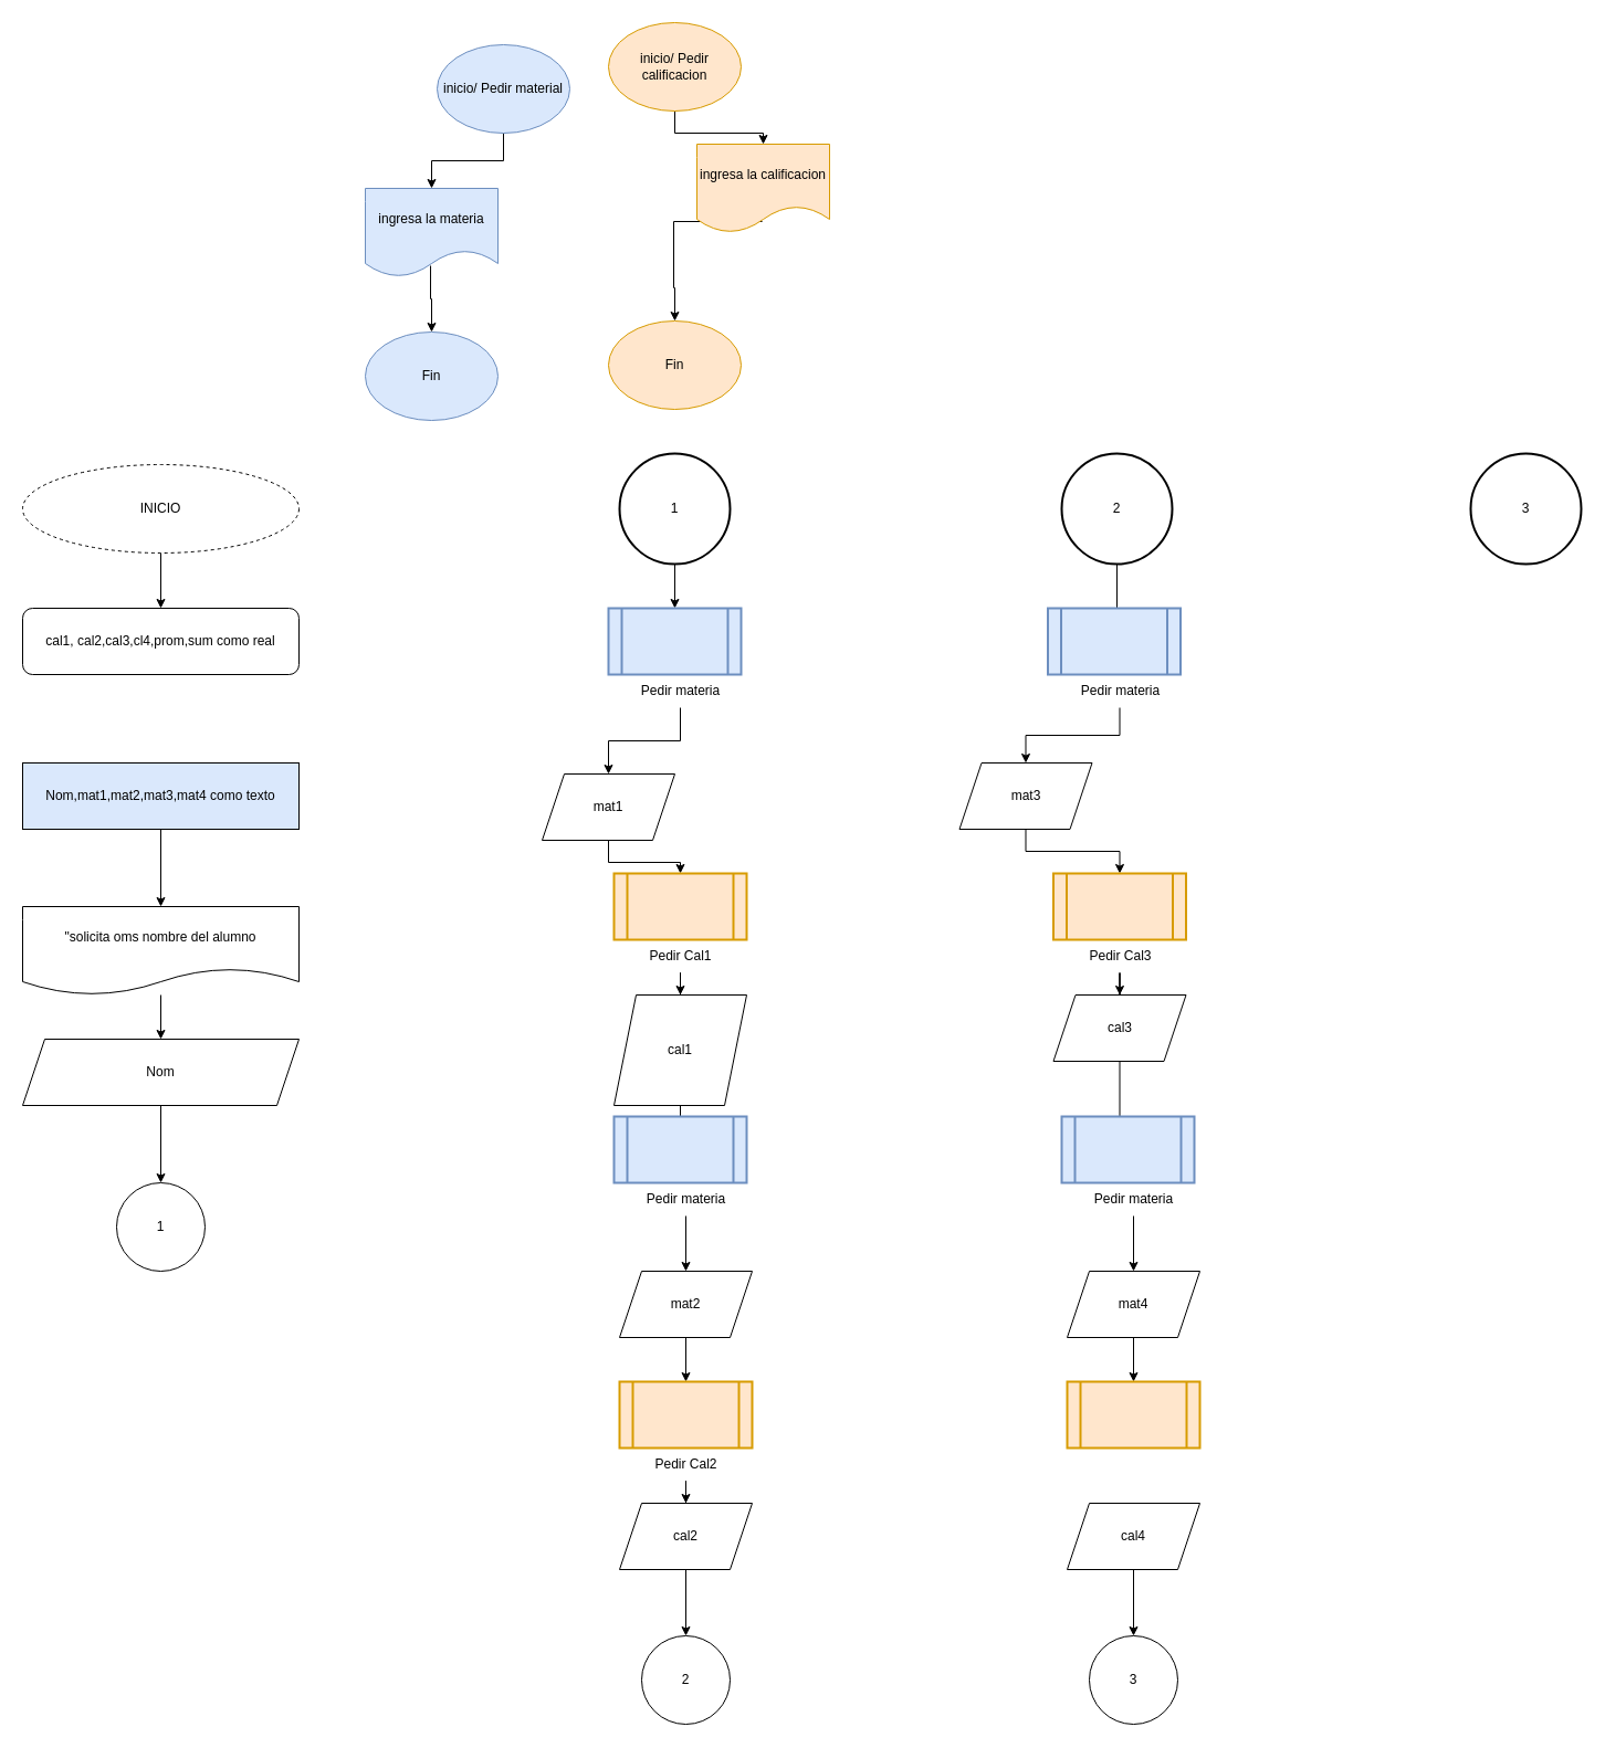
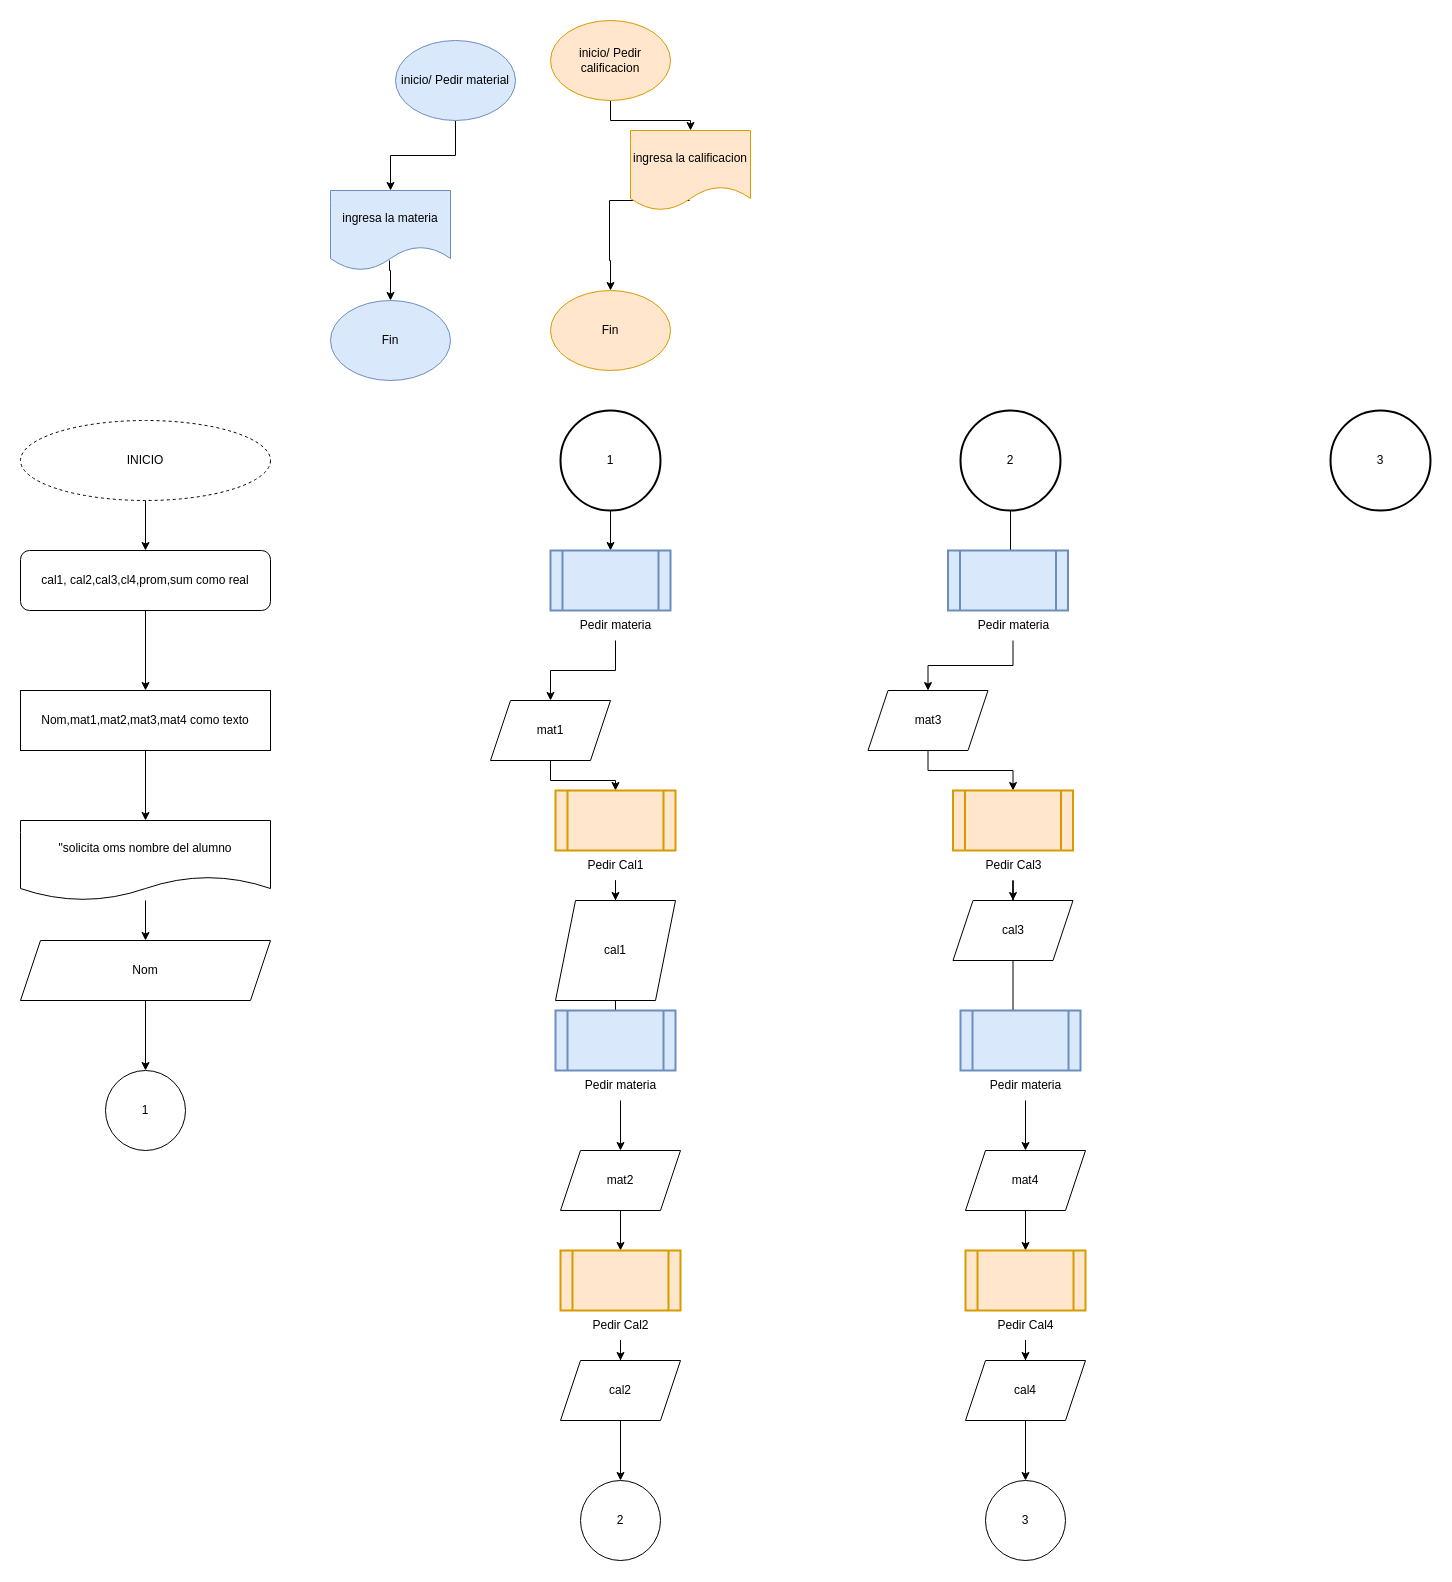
  <mxCell id="0" />
  <mxCell id="1" parent="0" />
  <mxCell id="2" value="" style="edgeStyle=orthogonalEdgeStyle;rounded=0;orthogonalLoop=1;jettySize=auto;html=1;" edge="1" parent="1" source="3" target="5"><mxGeometry relative="1" as="geometry" /></mxCell>
  <mxCell id="3" value="INICIO" style="ellipse;whiteSpace=wrap;html=1;dashed=1;" vertex="1" parent="1"><mxGeometry x="20" y="420" width="250" height="80" as="geometry" /></mxCell>
+ <mxCell id="4" value="" style="edgeStyle=orthogonalEdgeStyle;rounded=0;orthogonalLoop=1;jettySize=auto;html=1;" edge="1" parent="1" source="5" target="7"><mxGeometry relative="1" as="geometry" /></mxCell>
  <mxCell id="5" value="cal1, cal2,cal3,cl4,prom,sum como real" style="whiteSpace=wrap;html=1;rounded=1;" vertex="1" parent="1"><mxGeometry x="20" y="550" width="250" height="60" as="geometry" /></mxCell>
  <mxCell id="6" value="" style="edgeStyle=orthogonalEdgeStyle;rounded=0;orthogonalLoop=1;jettySize=auto;html=1;" edge="1" parent="1" source="7" target="9"><mxGeometry relative="1" as="geometry" /></mxCell>
- <mxCell id="7" value="Nom,mat1,mat2,mat3,mat4 como texto" style="whiteSpace=wrap;html=1;fillColor=#dae8fc;" vertex="1" parent="1"><mxGeometry x="20" y="690" width="250" height="60" as="geometry" /></mxCell>
+ <mxCell id="7" value="Nom,mat1,mat2,mat3,mat4 como texto" style="whiteSpace=wrap;html=1;" vertex="1" parent="1"><mxGeometry x="20" y="690" width="250" height="60" as="geometry" /></mxCell>
  <mxCell id="8" value="" style="edgeStyle=orthogonalEdgeStyle;rounded=0;orthogonalLoop=1;jettySize=auto;html=1;" edge="1" parent="1" source="9" target="11"><mxGeometry relative="1" as="geometry" /></mxCell>
  <mxCell id="9" value="&quot;solicita oms nombre del alumno" style="shape=document;whiteSpace=wrap;html=1;boundedLbl=1;" vertex="1" parent="1"><mxGeometry x="20" y="820" width="250" height="80" as="geometry" /></mxCell>
  <mxCell id="10" value="" style="edgeStyle=orthogonalEdgeStyle;rounded=0;orthogonalLoop=1;jettySize=auto;html=1;" edge="1" parent="1" source="11" target="12"><mxGeometry relative="1" as="geometry" /></mxCell>
  <mxCell id="11" value="Nom" style="shape=parallelogram;perimeter=parallelogramPerimeter;whiteSpace=wrap;html=1;fixedSize=1;" vertex="1" parent="1"><mxGeometry x="20" y="940" width="250" height="60" as="geometry" /></mxCell>
  <mxCell id="12" value="1" style="ellipse;whiteSpace=wrap;html=1;" vertex="1" parent="1"><mxGeometry x="105" y="1070" width="80" height="80" as="geometry" /></mxCell>
  <mxCell id="13" value="" style="edgeStyle=orthogonalEdgeStyle;rounded=0;orthogonalLoop=1;jettySize=auto;html=1;" edge="1" parent="1" source="14" target="15"><mxGeometry relative="1" as="geometry" /></mxCell>
  <mxCell id="14" value="1" style="strokeWidth=2;html=1;shape=mxgraph.flowchart.start_2;whiteSpace=wrap;" vertex="1" parent="1"><mxGeometry x="560" y="410" width="100" height="100" as="geometry" /></mxCell>
  <mxCell id="15" value="" style="shape=process;whiteSpace=wrap;html=1;backgroundOutline=1;strokeWidth=2;fillColor=#dae8fc;strokeColor=#6c8ebf;" vertex="1" parent="1"><mxGeometry x="550" y="550" width="120" height="60" as="geometry" /></mxCell>
  <mxCell id="16" value="" style="edgeStyle=orthogonalEdgeStyle;rounded=0;orthogonalLoop=1;jettySize=auto;html=1;" edge="1" parent="1" source="17" target="24"><mxGeometry relative="1" as="geometry" /></mxCell>
  <mxCell id="17" value="Pedir materia" style="text;html=1;align=center;verticalAlign=middle;resizable=0;points=[];autosize=1;strokeColor=none;fillColor=none;" vertex="1" parent="1"><mxGeometry x="570" y="610" width="90" height="30" as="geometry" /></mxCell>
  <mxCell id="18" value="" style="edgeStyle=orthogonalEdgeStyle;rounded=0;orthogonalLoop=1;jettySize=auto;html=1;" edge="1" parent="1" source="19" target="21"><mxGeometry relative="1" as="geometry" /></mxCell>
  <mxCell id="19" value="inicio/ Pedir material" style="ellipse;whiteSpace=wrap;html=1;fillColor=#dae8fc;strokeColor=#6c8ebf;" vertex="1" parent="1"><mxGeometry x="395" y="40" width="120" height="80" as="geometry" /></mxCell>
  <mxCell id="20" value="" style="edgeStyle=orthogonalEdgeStyle;rounded=0;orthogonalLoop=1;jettySize=auto;html=1;exitX=0.492;exitY=0.875;exitDx=0;exitDy=0;exitPerimeter=0;entryX=0.5;entryY=0;entryDx=0;entryDy=0;" edge="1" parent="1" source="21" target="22"><mxGeometry relative="1" as="geometry"><mxPoint x="390" y="310" as="targetPoint" /><Array as="points"><mxPoint x="389" y="270" /><mxPoint x="390" y="270" /></Array></mxGeometry></mxCell>
- <mxCell id="21" value="ingresa la materia" style="shape=document;whiteSpace=wrap;html=1;boundedLbl=1;fillColor=#dae8fc;strokeColor=#6c8ebf;" vertex="1" parent="1"><mxGeometry x="330" y="170" width="120" height="80" as="geometry" /></mxCell>
+ <mxCell id="21" value="ingresa la materia" style="shape=document;whiteSpace=wrap;html=1;boundedLbl=1;fillColor=#dae8fc;strokeColor=#6c8ebf;" vertex="1" parent="1"><mxGeometry x="330" y="190" width="120" height="80" as="geometry" /></mxCell>
  <mxCell id="22" value="Fin" style="ellipse;whiteSpace=wrap;html=1;fillColor=#dae8fc;strokeColor=#6c8ebf;" vertex="1" parent="1"><mxGeometry x="330" y="300" width="120" height="80" as="geometry" /></mxCell>
  <mxCell id="23" value="" style="edgeStyle=orthogonalEdgeStyle;rounded=0;orthogonalLoop=1;jettySize=auto;html=1;" edge="1" parent="1" source="24" target="25"><mxGeometry relative="1" as="geometry" /></mxCell>
  <mxCell id="24" value="mat1" style="shape=parallelogram;perimeter=parallelogramPerimeter;whiteSpace=wrap;html=1;fixedSize=1;" vertex="1" parent="1"><mxGeometry x="490" y="700" width="120" height="60" as="geometry" /></mxCell>
  <mxCell id="25" value="" style="shape=process;whiteSpace=wrap;html=1;backgroundOutline=1;strokeWidth=2;fillColor=#ffe6cc;strokeColor=#d79b00;" vertex="1" parent="1"><mxGeometry x="555" y="790" width="120" height="60" as="geometry" /></mxCell>
  <mxCell id="26" value="" style="edgeStyle=orthogonalEdgeStyle;rounded=0;orthogonalLoop=1;jettySize=auto;html=1;" edge="1" parent="1" source="27" target="34"><mxGeometry relative="1" as="geometry" /></mxCell>
  <mxCell id="27" value="Pedir Cal1" style="text;html=1;align=center;verticalAlign=middle;resizable=0;points=[];autosize=1;strokeColor=none;fillColor=none;" vertex="1" parent="1"><mxGeometry x="575" y="850" width="80" height="30" as="geometry" /></mxCell>
  <mxCell id="28" value="" style="edgeStyle=orthogonalEdgeStyle;rounded=0;orthogonalLoop=1;jettySize=auto;html=1;" edge="1" parent="1" source="29" target="31"><mxGeometry relative="1" as="geometry" /></mxCell>
  <mxCell id="29" value="inicio/ Pedir calificacion" style="ellipse;whiteSpace=wrap;html=1;fillColor=#ffe6cc;strokeColor=#d79b00;" vertex="1" parent="1"><mxGeometry x="550" y="20" width="120" height="80" as="geometry" /></mxCell>
  <mxCell id="30" value="" style="edgeStyle=orthogonalEdgeStyle;rounded=0;orthogonalLoop=1;jettySize=auto;html=1;exitX=0.492;exitY=0.875;exitDx=0;exitDy=0;exitPerimeter=0;entryX=0.5;entryY=0;entryDx=0;entryDy=0;" edge="1" parent="1" source="31" target="32"><mxGeometry relative="1" as="geometry"><mxPoint x="610" y="300" as="targetPoint" /><Array as="points"><mxPoint x="609" y="260" /><mxPoint x="610" y="260" /></Array></mxGeometry></mxCell>
  <mxCell id="31" value="ingresa la calificacion" style="shape=document;whiteSpace=wrap;html=1;boundedLbl=1;fillColor=#ffe6cc;strokeColor=#d79b00;" vertex="1" parent="1"><mxGeometry x="630" y="130" width="120" height="80" as="geometry" /></mxCell>
  <mxCell id="32" value="Fin" style="ellipse;whiteSpace=wrap;html=1;fillColor=#ffe6cc;strokeColor=#d79b00;" vertex="1" parent="1"><mxGeometry x="550" y="290" width="120" height="80" as="geometry" /></mxCell>
  <mxCell id="33" value="" style="edgeStyle=orthogonalEdgeStyle;rounded=0;orthogonalLoop=1;jettySize=auto;html=1;" edge="1" parent="1" source="34" target="37"><mxGeometry relative="1" as="geometry" /></mxCell>
  <mxCell id="34" value="cal1" style="shape=parallelogram;perimeter=parallelogramPerimeter;whiteSpace=wrap;html=1;fixedSize=1;" vertex="1" parent="1"><mxGeometry x="555" y="900" width="120" height="100" as="geometry" /></mxCell>
  <mxCell id="35" value="" style="shape=process;whiteSpace=wrap;html=1;backgroundOutline=1;strokeWidth=2;fillColor=#dae8fc;strokeColor=#6c8ebf;" vertex="1" parent="1"><mxGeometry x="555" y="1010" width="120" height="60" as="geometry" /></mxCell>
  <mxCell id="36" value="" style="edgeStyle=orthogonalEdgeStyle;rounded=0;orthogonalLoop=1;jettySize=auto;html=1;" edge="1" parent="1" source="37" target="39"><mxGeometry relative="1" as="geometry" /></mxCell>
  <mxCell id="37" value="Pedir materia" style="text;html=1;align=center;verticalAlign=middle;resizable=0;points=[];autosize=1;strokeColor=none;fillColor=none;" vertex="1" parent="1"><mxGeometry x="575" y="1070" width="90" height="30" as="geometry" /></mxCell>
  <mxCell id="38" value="" style="edgeStyle=orthogonalEdgeStyle;rounded=0;orthogonalLoop=1;jettySize=auto;html=1;" edge="1" parent="1" source="39" target="40"><mxGeometry relative="1" as="geometry" /></mxCell>
  <mxCell id="39" value="mat2" style="shape=parallelogram;perimeter=parallelogramPerimeter;whiteSpace=wrap;html=1;fixedSize=1;" vertex="1" parent="1"><mxGeometry x="560" y="1150" width="120" height="60" as="geometry" /></mxCell>
  <mxCell id="40" value="" style="shape=process;whiteSpace=wrap;html=1;backgroundOutline=1;strokeWidth=2;fillColor=#ffe6cc;strokeColor=#d79b00;" vertex="1" parent="1"><mxGeometry x="560" y="1250" width="120" height="60" as="geometry" /></mxCell>
  <mxCell id="41" value="" style="edgeStyle=orthogonalEdgeStyle;rounded=0;orthogonalLoop=1;jettySize=auto;html=1;" edge="1" parent="1" source="42" target="44"><mxGeometry relative="1" as="geometry" /></mxCell>
  <mxCell id="42" value="Pedir Cal2" style="text;html=1;align=center;verticalAlign=middle;resizable=0;points=[];autosize=1;strokeColor=none;fillColor=none;" vertex="1" parent="1"><mxGeometry x="580" y="1310" width="80" height="30" as="geometry" /></mxCell>
  <mxCell id="43" value="" style="edgeStyle=orthogonalEdgeStyle;rounded=0;orthogonalLoop=1;jettySize=auto;html=1;" edge="1" parent="1" source="44" target="45"><mxGeometry relative="1" as="geometry" /></mxCell>
  <mxCell id="44" value="cal2" style="shape=parallelogram;perimeter=parallelogramPerimeter;whiteSpace=wrap;html=1;fixedSize=1;" vertex="1" parent="1"><mxGeometry x="560" y="1360" width="120" height="60" as="geometry" /></mxCell>
  <mxCell id="45" value="2" style="ellipse;whiteSpace=wrap;html=1;" vertex="1" parent="1"><mxGeometry x="580" y="1480" width="80" height="80" as="geometry" /></mxCell>
  <mxCell id="46" value="" style="edgeStyle=orthogonalEdgeStyle;rounded=0;orthogonalLoop=1;jettySize=auto;html=1;" edge="1" parent="1" source="47" target="50"><mxGeometry relative="1" as="geometry" /></mxCell>
  <mxCell id="47" value="2" style="strokeWidth=2;html=1;shape=mxgraph.flowchart.start_2;whiteSpace=wrap;" vertex="1" parent="1"><mxGeometry x="960" y="410" width="100" height="100" as="geometry" /></mxCell>
  <mxCell id="48" value="" style="shape=process;whiteSpace=wrap;html=1;backgroundOutline=1;strokeWidth=2;fillColor=#dae8fc;strokeColor=#6c8ebf;" vertex="1" parent="1"><mxGeometry x="947.5" y="550" width="120" height="60" as="geometry" /></mxCell>
  <mxCell id="49" value="" style="edgeStyle=orthogonalEdgeStyle;rounded=0;orthogonalLoop=1;jettySize=auto;html=1;" edge="1" parent="1" source="50" target="52"><mxGeometry relative="1" as="geometry" /></mxCell>
  <mxCell id="50" value="Pedir materia" style="text;html=1;align=center;verticalAlign=middle;resizable=0;points=[];autosize=1;strokeColor=none;fillColor=none;" vertex="1" parent="1"><mxGeometry x="967.5" y="610" width="90" height="30" as="geometry" /></mxCell>
  <mxCell id="51" value="" style="edgeStyle=orthogonalEdgeStyle;rounded=0;orthogonalLoop=1;jettySize=auto;html=1;" edge="1" parent="1" source="52" target="53"><mxGeometry relative="1" as="geometry" /></mxCell>
  <mxCell id="52" value="mat3" style="shape=parallelogram;perimeter=parallelogramPerimeter;whiteSpace=wrap;html=1;fixedSize=1;" vertex="1" parent="1"><mxGeometry x="867.5" y="690" width="120" height="60" as="geometry" /></mxCell>
  <mxCell id="53" value="" style="shape=process;whiteSpace=wrap;html=1;backgroundOutline=1;strokeWidth=2;fillColor=#ffe6cc;strokeColor=#d79b00;" vertex="1" parent="1"><mxGeometry x="952.5" y="790" width="120" height="60" as="geometry" /></mxCell>
  <mxCell id="54" value="" style="edgeStyle=orthogonalEdgeStyle;rounded=0;orthogonalLoop=1;jettySize=auto;html=1;" edge="1" parent="1" source="55" target="57"><mxGeometry relative="1" as="geometry" /></mxCell>
  <mxCell id="55" value="Pedir Cal3" style="text;html=1;align=center;verticalAlign=middle;resizable=0;points=[];autosize=1;strokeColor=none;fillColor=none;" vertex="1" parent="1"><mxGeometry x="972.5" y="850" width="80" height="30" as="geometry" /></mxCell>
  <mxCell id="56" value="" style="edgeStyle=orthogonalEdgeStyle;rounded=0;orthogonalLoop=1;jettySize=auto;html=1;" edge="1" parent="1" source="57" target="60"><mxGeometry relative="1" as="geometry" /></mxCell>
  <mxCell id="57" value="cal3" style="shape=parallelogram;perimeter=parallelogramPerimeter;whiteSpace=wrap;html=1;fixedSize=1;" vertex="1" parent="1"><mxGeometry x="952.5" y="900" width="120" height="60" as="geometry" /></mxCell>
  <mxCell id="58" value="" style="shape=process;whiteSpace=wrap;html=1;backgroundOutline=1;strokeWidth=2;fillColor=#dae8fc;strokeColor=#6c8ebf;" vertex="1" parent="1"><mxGeometry x="960" y="1010" width="120" height="60" as="geometry" /></mxCell>
  <mxCell id="59" value="" style="edgeStyle=orthogonalEdgeStyle;rounded=0;orthogonalLoop=1;jettySize=auto;html=1;" edge="1" parent="1" source="60" target="62"><mxGeometry relative="1" as="geometry" /></mxCell>
  <mxCell id="60" value="Pedir materia" style="text;html=1;align=center;verticalAlign=middle;resizable=0;points=[];autosize=1;strokeColor=none;fillColor=none;" vertex="1" parent="1"><mxGeometry x="980" y="1070" width="90" height="30" as="geometry" /></mxCell>
  <mxCell id="61" value="" style="edgeStyle=orthogonalEdgeStyle;rounded=0;orthogonalLoop=1;jettySize=auto;html=1;" edge="1" parent="1" source="62" target="63"><mxGeometry relative="1" as="geometry" /></mxCell>
  <mxCell id="62" value="mat4" style="shape=parallelogram;perimeter=parallelogramPerimeter;whiteSpace=wrap;html=1;fixedSize=1;" vertex="1" parent="1"><mxGeometry x="965" y="1150" width="120" height="60" as="geometry" /></mxCell>
  <mxCell id="63" value="" style="shape=process;whiteSpace=wrap;html=1;backgroundOutline=1;strokeWidth=2;fillColor=#ffe6cc;strokeColor=#d79b00;" vertex="1" parent="1"><mxGeometry x="965" y="1250" width="120" height="60" as="geometry" /></mxCell>
+ <mxCell id="64" value="" style="edgeStyle=orthogonalEdgeStyle;rounded=0;orthogonalLoop=1;jettySize=auto;html=1;" edge="1" parent="1" source="65" target="67"><mxGeometry relative="1" as="geometry" /></mxCell>
+ <mxCell id="65" value="Pedir Cal4" style="text;html=1;align=center;verticalAlign=middle;resizable=0;points=[];autosize=1;strokeColor=none;fillColor=none;" vertex="1" parent="1"><mxGeometry x="985" y="1310" width="80" height="30" as="geometry" /></mxCell>
  <mxCell id="66" value="" style="edgeStyle=orthogonalEdgeStyle;rounded=0;orthogonalLoop=1;jettySize=auto;html=1;" edge="1" parent="1" source="67" target="68"><mxGeometry relative="1" as="geometry" /></mxCell>
  <mxCell id="67" value="cal4" style="shape=parallelogram;perimeter=parallelogramPerimeter;whiteSpace=wrap;html=1;fixedSize=1;" vertex="1" parent="1"><mxGeometry x="965" y="1360" width="120" height="60" as="geometry" /></mxCell>
  <mxCell id="68" value="3" style="ellipse;whiteSpace=wrap;html=1;" vertex="1" parent="1"><mxGeometry x="985" y="1480" width="80" height="80" as="geometry" /></mxCell>
  <mxCell id="69" value="3" style="strokeWidth=2;html=1;shape=mxgraph.flowchart.start_2;whiteSpace=wrap;" vertex="1" parent="1"><mxGeometry x="1330" y="410" width="100" height="100" as="geometry" /></mxCell>
